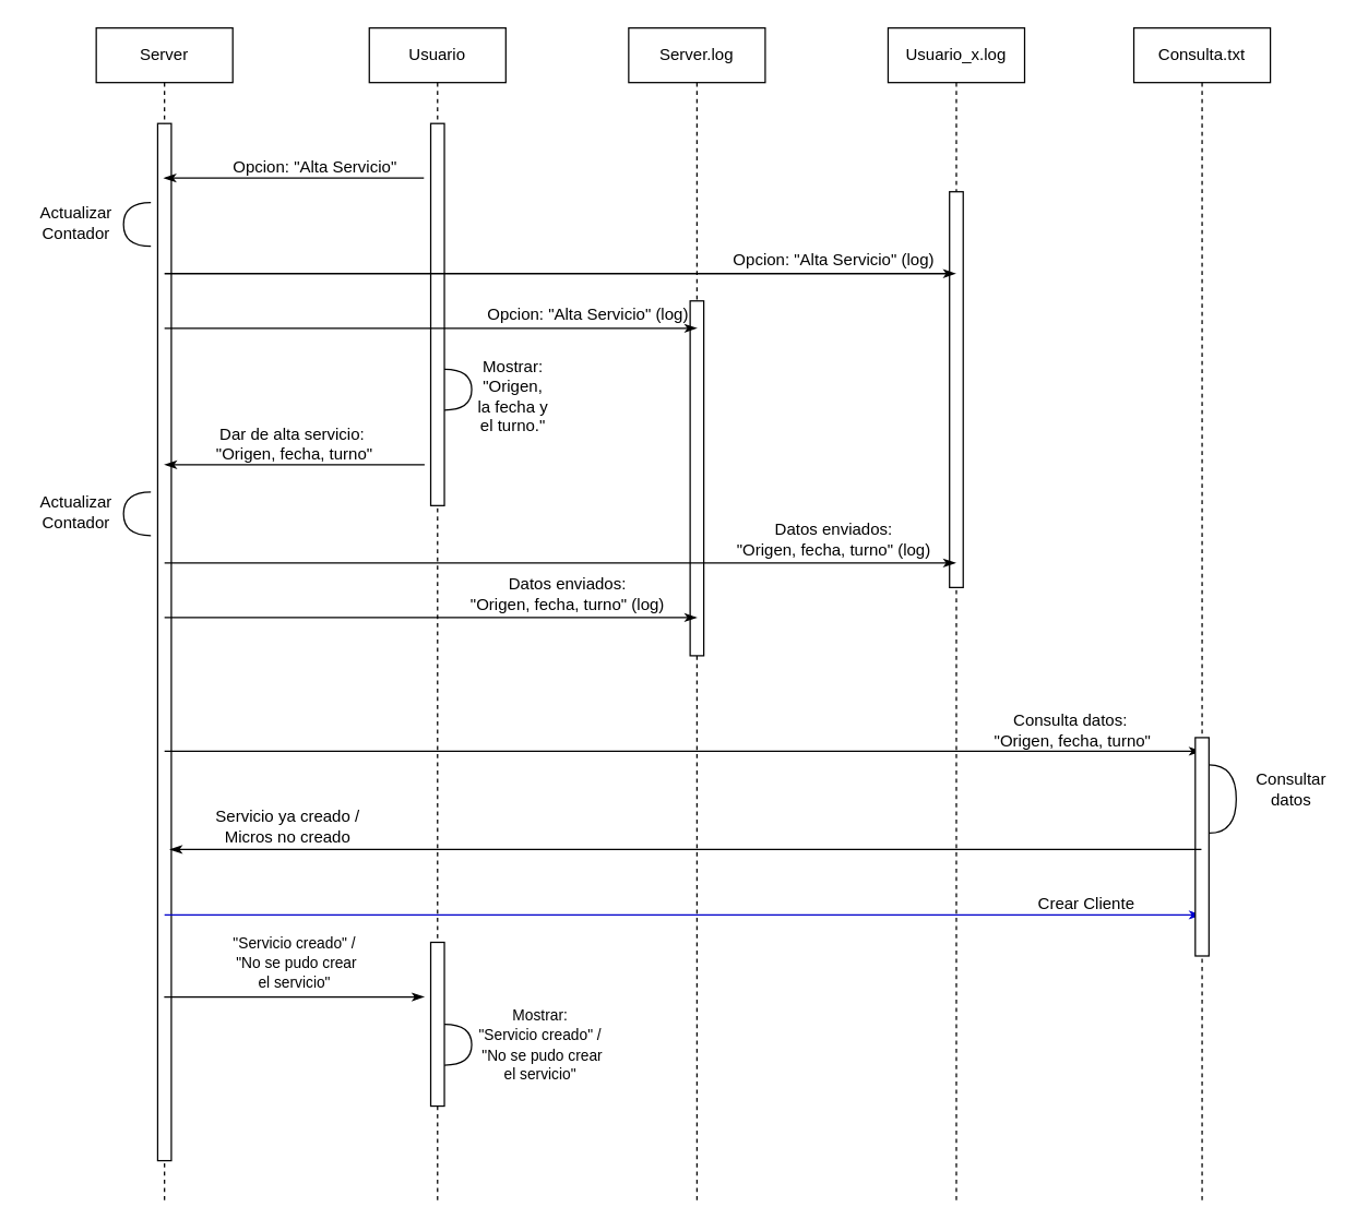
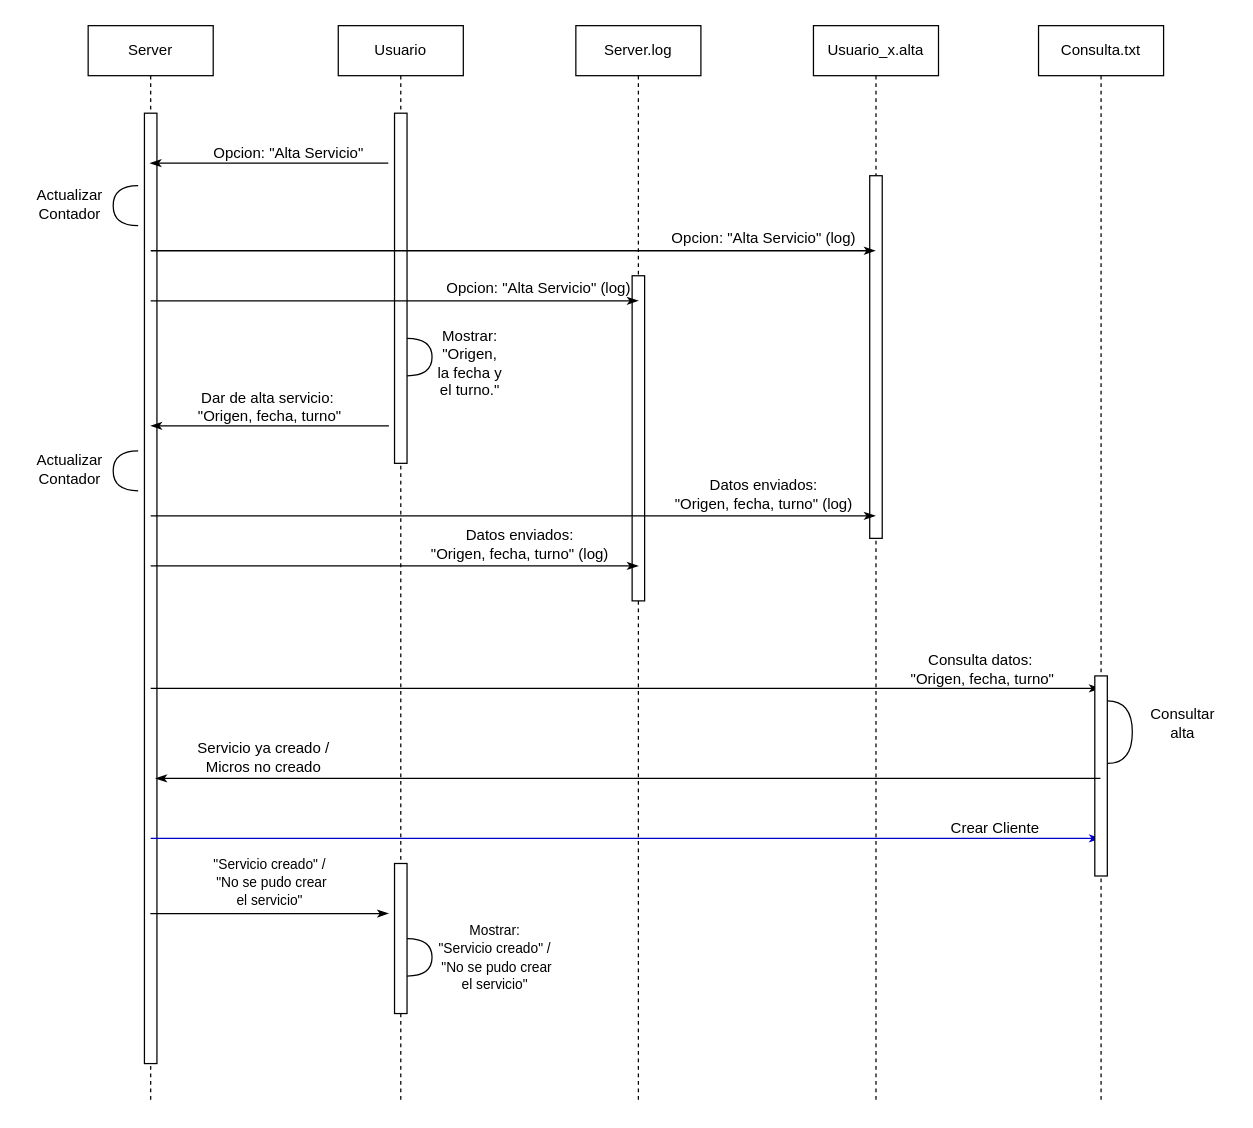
  <mxCell id="0" />
  <mxCell id="1" parent="0" />
  <mxCell id="2" value="Server" style="shape=umlLifeline;perimeter=lifelinePerimeter;whiteSpace=wrap;html=1;container=1;collapsible=0;recursiveResize=0;outlineConnect=0;" parent="1" vertex="1"><mxGeometry x="70" y="20" width="100" height="860" as="geometry" /></mxCell>
  <mxCell id="3" value="" style="html=1;points=[];perimeter=orthogonalPerimeter;rounded=0;shadow=0;comic=0;labelBackgroundColor=none;strokeWidth=1;fontFamily=Verdana;fontSize=12;align=center;" parent="2" vertex="1"><mxGeometry x="45" y="70" width="10" height="760" as="geometry" /></mxCell>
  <mxCell id="4" value="" style="endArrow=none;html=1;rounded=0;startArrow=classicThin;startFill=1;" parent="2" edge="1"><mxGeometry relative="1" as="geometry"><mxPoint x="50" y="320" as="sourcePoint" /><mxPoint x="240.5" y="320" as="targetPoint" /></mxGeometry></mxCell>
  <mxCell id="5" value="" style="endArrow=classicThin;html=1;rounded=0;startArrow=none;startFill=0;endFill=1;" parent="2" target="32" edge="1"><mxGeometry relative="1" as="geometry"><mxPoint x="50" y="530" as="sourcePoint" /><mxPoint x="240.5" y="530" as="targetPoint" /></mxGeometry></mxCell>
  <mxCell id="6" value="" style="endArrow=classicThin;html=1;rounded=0;startArrow=none;startFill=0;endFill=1;fillColor=#FF0000;strokeColor=#0000CC;" parent="2" target="32" edge="1"><mxGeometry relative="1" as="geometry"><mxPoint x="50" y="650" as="sourcePoint" /><mxPoint x="160" y="650" as="targetPoint" /></mxGeometry></mxCell>
  <mxCell id="7" value="Usuario" style="shape=umlLifeline;perimeter=lifelinePerimeter;whiteSpace=wrap;html=1;container=1;collapsible=0;recursiveResize=0;outlineConnect=0;" parent="1" vertex="1"><mxGeometry x="270" y="20" width="100" height="860" as="geometry" /></mxCell>
  <mxCell id="8" value="" style="html=1;points=[];perimeter=orthogonalPerimeter;rounded=0;shadow=0;comic=0;labelBackgroundColor=none;strokeWidth=1;fontFamily=Verdana;fontSize=12;align=center;" parent="7" vertex="1"><mxGeometry x="45" y="70" width="10" height="280" as="geometry" /></mxCell>
  <mxCell id="9" value="" style="shape=requiredInterface;html=1;verticalLabelPosition=bottom;rotation=0;" parent="7" vertex="1"><mxGeometry x="55" y="250" width="20" height="30" as="geometry" /></mxCell>
  <mxCell id="10" value="" style="shape=requiredInterface;html=1;verticalLabelPosition=bottom;rotation=0;" parent="7" vertex="1"><mxGeometry x="55" y="730" width="20" height="30" as="geometry" /></mxCell>
  <mxCell id="11" value="" style="html=1;points=[];perimeter=orthogonalPerimeter;rounded=0;shadow=0;comic=0;labelBackgroundColor=none;strokeWidth=1;fontFamily=Verdana;fontSize=12;align=center;" parent="7" vertex="1"><mxGeometry x="45" y="670" width="10" height="120" as="geometry" /></mxCell>
  <mxCell id="12" value="Server.log" style="shape=umlLifeline;perimeter=lifelinePerimeter;whiteSpace=wrap;html=1;container=1;collapsible=0;recursiveResize=0;outlineConnect=0;" parent="1" vertex="1"><mxGeometry x="460" y="20" width="100" height="860" as="geometry" /></mxCell>
  <mxCell id="13" value="" style="html=1;points=[];perimeter=orthogonalPerimeter;rounded=0;shadow=0;comic=0;labelBackgroundColor=none;strokeWidth=1;fontFamily=Verdana;fontSize=12;align=center;" parent="12" vertex="1"><mxGeometry x="45" y="200" width="10" height="260" as="geometry" /></mxCell>
- <mxCell id="14" value="Usuario_x.log" style="shape=umlLifeline;perimeter=lifelinePerimeter;whiteSpace=wrap;html=1;container=1;collapsible=0;recursiveResize=0;outlineConnect=0;" parent="1" vertex="1"><mxGeometry x="650" y="20" width="100" height="860" as="geometry" /></mxCell>
+ <mxCell id="14" value="Usuario_x.alta" style="shape=umlLifeline;perimeter=lifelinePerimeter;whiteSpace=wrap;html=1;container=1;collapsible=0;recursiveResize=0;outlineConnect=0;" parent="1" vertex="1"><mxGeometry x="650" y="20" width="100" height="860" as="geometry" /></mxCell>
  <mxCell id="15" value="" style="html=1;points=[];perimeter=orthogonalPerimeter;rounded=0;shadow=0;comic=0;labelBackgroundColor=none;strokeWidth=1;fontFamily=Verdana;fontSize=12;align=center;" parent="14" vertex="1"><mxGeometry x="45" y="120" width="10" height="290" as="geometry" /></mxCell>
  <mxCell id="16" value="" style="endArrow=none;html=1;rounded=0;startArrow=classicThin;startFill=1;" parent="1" source="2" edge="1"><mxGeometry relative="1" as="geometry"><mxPoint x="200" y="130" as="sourcePoint" /><mxPoint x="310" y="130" as="targetPoint" /></mxGeometry></mxCell>
  <mxCell id="17" value="Opcion: &quot;Alta Servicio&quot;" style="text;html=1;align=center;verticalAlign=middle;resizable=0;points=[];autosize=1;" parent="1" vertex="1"><mxGeometry x="160" y="112" width="140" height="20" as="geometry" /></mxCell>
  <mxCell id="18" value="" style="endArrow=classicThin;html=1;rounded=0;startArrow=none;startFill=0;endFill=1;" parent="1" edge="1"><mxGeometry relative="1" as="geometry"><mxPoint x="120" y="200" as="sourcePoint" /><mxPoint x="699.5" y="200" as="targetPoint" /></mxGeometry></mxCell>
  <mxCell id="19" value="Opcion: &quot;Alta Servicio&quot; (log)" style="text;html=1;align=center;verticalAlign=middle;resizable=0;points=[];autosize=1;" parent="1" vertex="1"><mxGeometry x="530" y="180" width="160" height="20" as="geometry" /></mxCell>
  <mxCell id="20" value="" style="endArrow=classicThin;html=1;rounded=0;startArrow=none;startFill=0;endFill=1;" parent="1" edge="1"><mxGeometry relative="1" as="geometry"><mxPoint x="120" y="240" as="sourcePoint" /><mxPoint x="510" y="240" as="targetPoint" /></mxGeometry></mxCell>
  <mxCell id="21" value="Opcion: &quot;Alta Servicio&quot; (log)" style="text;html=1;align=center;verticalAlign=middle;resizable=0;points=[];autosize=1;" parent="1" vertex="1"><mxGeometry x="350" y="220" width="160" height="20" as="geometry" /></mxCell>
  <mxCell id="22" value="Mostrar: &lt;br&gt;&quot;Origen, &lt;br&gt;la fecha y &lt;br&gt;el turno.&quot;" style="text;html=1;align=center;verticalAlign=middle;resizable=0;points=[];autosize=1;" parent="1" vertex="1"><mxGeometry x="340" y="260" width="70" height="60" as="geometry" /></mxCell>
  <mxCell id="23" value="Dar de alta servicio:&amp;nbsp;&lt;br&gt;&quot;Origen, fecha, turno&quot;" style="text;html=1;align=center;verticalAlign=middle;resizable=0;points=[];autosize=1;" parent="1" vertex="1"><mxGeometry x="150" y="310" width="130" height="30" as="geometry" /></mxCell>
  <mxCell id="24" value="" style="shape=requiredInterface;html=1;verticalLabelPosition=bottom;rotation=-180;" parent="1" vertex="1"><mxGeometry x="90" y="148" width="20" height="32" as="geometry" /></mxCell>
  <mxCell id="25" value="Actualizar &lt;br&gt;Contador" style="text;html=1;align=center;verticalAlign=middle;resizable=0;points=[];autosize=1;" parent="1" vertex="1"><mxGeometry y="148" width="70" height="30" as="geometry" x="20" /></mxCell>
  <mxCell id="26" value="" style="shape=requiredInterface;html=1;verticalLabelPosition=bottom;rotation=-180;" parent="1" vertex="1"><mxGeometry x="90" y="360" width="20" height="32" as="geometry" /></mxCell>
  <mxCell id="27" value="Actualizar &lt;br&gt;Contador" style="text;html=1;align=center;verticalAlign=middle;resizable=0;points=[];autosize=1;" parent="1" vertex="1"><mxGeometry y="360" width="70" height="30" as="geometry" x="20" /></mxCell>
  <mxCell id="28" value="" style="endArrow=classicThin;html=1;rounded=0;startArrow=none;startFill=0;endFill=1;" parent="1" edge="1"><mxGeometry relative="1" as="geometry"><mxPoint x="120" y="412" as="sourcePoint" /><mxPoint x="699.5" y="412" as="targetPoint" /></mxGeometry></mxCell>
  <mxCell id="29" value="Datos enviados: &lt;br&gt;&quot;Origen, fecha, turno&quot; (log)" style="text;html=1;align=center;verticalAlign=middle;resizable=0;points=[];autosize=1;" parent="1" vertex="1"><mxGeometry x="530" y="380" width="160" height="30" as="geometry" /></mxCell>
  <mxCell id="30" value="" style="endArrow=classicThin;html=1;rounded=0;startArrow=none;startFill=0;endFill=1;" parent="1" edge="1"><mxGeometry relative="1" as="geometry"><mxPoint x="120" y="452" as="sourcePoint" /><mxPoint x="510" y="452" as="targetPoint" /></mxGeometry></mxCell>
  <mxCell id="31" value="Datos enviados: &lt;br&gt;&quot;Origen, fecha, turno&quot; (log)" style="text;html=1;align=center;verticalAlign=middle;resizable=0;points=[];autosize=1;" parent="1" vertex="1"><mxGeometry x="335" y="420" width="160" height="30" as="geometry" /></mxCell>
  <mxCell id="32" value="Consulta.txt" style="shape=umlLifeline;perimeter=lifelinePerimeter;whiteSpace=wrap;html=1;container=1;collapsible=0;recursiveResize=0;outlineConnect=0;" parent="1" vertex="1"><mxGeometry x="830" y="20" width="100" height="860" as="geometry" /></mxCell>
  <mxCell id="33" value="" style="html=1;points=[];perimeter=orthogonalPerimeter;rounded=0;shadow=0;comic=0;labelBackgroundColor=none;strokeWidth=1;fontFamily=Verdana;fontSize=12;align=center;" parent="32" vertex="1"><mxGeometry x="45" y="520" width="10" height="160" as="geometry" /></mxCell>
  <mxCell id="34" value="" style="shape=requiredInterface;html=1;verticalLabelPosition=bottom;rotation=0;" parent="32" vertex="1"><mxGeometry x="55" y="540" width="20" height="50" as="geometry" /></mxCell>
  <mxCell id="35" value="Consulta datos:&amp;nbsp;&lt;br&gt;&quot;Origen, fecha, turno&quot;" style="text;html=1;align=center;verticalAlign=middle;resizable=0;points=[];autosize=1;" parent="1" vertex="1"><mxGeometry x="720" y="520" width="130" height="30" as="geometry" /></mxCell>
  <mxCell id="36" value="" style="endArrow=none;html=1;rounded=0;startArrow=classicThin;startFill=1;exitX=0.895;exitY=0.7;exitDx=0;exitDy=0;exitPerimeter=0;" parent="1" source="3" target="32" edge="1"><mxGeometry relative="1" as="geometry"><mxPoint x="180" y="620" as="sourcePoint" /><mxPoint x="700.5" y="610" as="targetPoint" /></mxGeometry></mxCell>
  <mxCell id="37" value="Servicio ya creado / &lt;br&gt;Micros no creado" style="text;html=1;align=center;verticalAlign=middle;resizable=0;points=[];autosize=1;" parent="1" vertex="1"><mxGeometry x="150" y="590" width="120" height="30" as="geometry" /></mxCell>
- <mxCell id="38" value="Consultar &lt;br&gt;datos" style="text;html=1;align=center;verticalAlign=middle;resizable=0;points=[];autosize=1;" parent="1" vertex="1"><mxGeometry x="910" y="563" width="70" height="30" as="geometry" /></mxCell>
+ <mxCell id="38" value="Consultar &lt;br&gt;alta" style="text;html=1;align=center;verticalAlign=middle;resizable=0;points=[];autosize=1;" parent="1" vertex="1"><mxGeometry x="910" y="563" width="70" height="30" as="geometry" /></mxCell>
  <mxCell id="39" value="Crear Cliente" style="text;html=1;align=center;verticalAlign=middle;resizable=0;points=[];autosize=1;" parent="1" vertex="1"><mxGeometry x="750" y="652" width="90" height="20" as="geometry" /></mxCell>
  <mxCell id="40" value="" style="endArrow=classicThin;html=1;rounded=0;startArrow=none;startFill=0;endFill=1;" parent="1" edge="1"><mxGeometry relative="1" as="geometry"><mxPoint x="119.75" y="730" as="sourcePoint" /><mxPoint x="310.25" y="730" as="targetPoint" /></mxGeometry></mxCell>
  <mxCell id="41" value="&lt;font style=&quot;font-size: 11px&quot;&gt;&quot;Servicio creado&quot; /&lt;br&gt;&amp;nbsp;&quot;No se pudo crear &lt;br&gt;el servicio&quot;&lt;/font&gt;" style="text;html=1;align=center;verticalAlign=middle;resizable=0;points=[];autosize=1;" parent="1" vertex="1"><mxGeometry x="160" y="680" width="110" height="50" as="geometry" /></mxCell>
  <mxCell id="42" value="&lt;font style=&quot;font-size: 11px&quot;&gt;Mostrar:&lt;br&gt;&quot;Servicio creado&quot; /&lt;br&gt;&amp;nbsp;&quot;No se pudo crear &lt;br&gt;el servicio&quot;&lt;/font&gt;" style="text;html=1;align=center;verticalAlign=middle;resizable=0;points=[];autosize=1;" parent="1" vertex="1"><mxGeometry x="340" y="735" width="110" height="60" as="geometry" /></mxCell>
